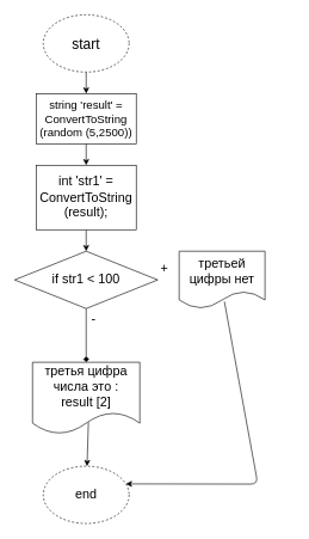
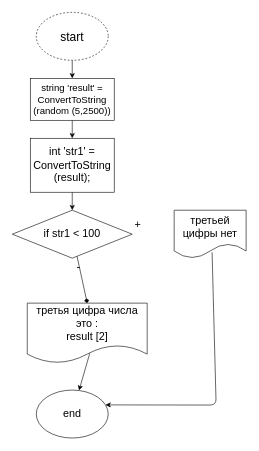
  <mxCell id="0" />
  <mxCell id="1" parent="0" />
  <mxCell id="2" value="" style="edgeStyle=none;html=1;fontSize=20;" edge="1" parent="1" source="3" target="5"><mxGeometry relative="1" as="geometry" /></mxCell>
  <mxCell id="3" value="start" style="ellipse;whiteSpace=wrap;html=1;fontSize=20;dashed=1;" vertex="1" parent="1"><mxGeometry x="60" width="120" height="80" as="geometry" y="20" /></mxCell>
  <mxCell id="4" style="edgeStyle=none;html=1;exitX=0.5;exitY=1;exitDx=0;exitDy=0;entryX=0.5;entryY=0;entryDx=0;entryDy=0;fontSize=16;" edge="1" parent="1" source="5" target="7"><mxGeometry relative="1" as="geometry" /></mxCell>
  <mxCell id="5" value="string 'result' = ConvertToString (random (5,2500))" style="whiteSpace=wrap;html=1;fontSize=16;" vertex="1" parent="1"><mxGeometry x="50" y="130" width="140" height="70" as="geometry" /></mxCell>
  <mxCell id="6" style="edgeStyle=none;html=1;exitX=0.5;exitY=1;exitDx=0;exitDy=0;fontSize=18;entryX=0.5;entryY=0;entryDx=0;entryDy=0;" edge="1" parent="1" source="7" target="9"><mxGeometry relative="1" as="geometry"><mxPoint x="120" y="340" as="targetPoint" /></mxGeometry></mxCell>
  <mxCell id="7" value="int 'str1' = ConvertToString&lt;br style=&quot;font-size: 18px&quot;&gt;(result);" style="rounded=0;whiteSpace=wrap;html=1;fontSize=18;" vertex="1" parent="1"><mxGeometry x="50" y="230" width="140" height="90" as="geometry" /></mxCell>
  <mxCell id="8" value="" style="edgeStyle=none;html=1;fontSize=18;entryX=0.5;entryY=0;entryDx=0;entryDy=0;endArrow=diamond;" edge="1" parent="1" source="9" target="12"><mxGeometry relative="1" as="geometry"><mxPoint x="120" y="460" as="targetPoint" /></mxGeometry></mxCell>
  <mxCell id="9" value="if str1 &amp;lt; 100" style="rhombus;whiteSpace=wrap;html=1;fontSize=18;" vertex="1" parent="1"><mxGeometry x="20" y="350" width="200" height="80" as="geometry" /></mxCell>
  <mxCell id="10" value="+" style="text;html=1;align=center;verticalAlign=middle;resizable=0;points=[];autosize=1;strokeColor=none;fillColor=none;fontSize=18;" vertex="1" parent="1"><mxGeometry x="214" y="360" width="30" height="30" as="geometry" /></mxCell>
- <mxCell id="11" value="третьей цифры нет" style="shape=document;whiteSpace=wrap;html=1;boundedLbl=1;fontSize=18;" vertex="1" parent="1"><mxGeometry x="250" y="350" width="120" height="80" as="geometry" /></mxCell>
- <mxCell id="12" value="третья цифра числа это :&lt;br&gt;result [2]" style="shape=document;whiteSpace=wrap;html=1;boundedLbl=1;fontSize=18;" vertex="1" parent="1"><mxGeometry x="45" y="505" width="150" height="100" as="geometry" /></mxCell>
+ <mxCell id="11" value="третьей цифры нет" style="shape=document;whiteSpace=wrap;html=1;boundedLbl=1;fontSize=18;" vertex="1" parent="1"><mxGeometry x="290" y="350" width="120" height="80" as="geometry" /></mxCell>
+ <mxCell id="12" value="третья цифра числа это :&lt;br&gt;result [2]" style="shape=document;whiteSpace=wrap;html=1;boundedLbl=1;fontSize=18;" vertex="1" parent="1"><mxGeometry x="45" y="505" width="200" height="100" as="geometry" /></mxCell>
  <mxCell id="13" value="" style="endArrow=classic;html=1;fontSize=18;exitX=0.527;exitY=0.878;exitDx=0;exitDy=0;exitPerimeter=0;entryX=0.962;entryY=0.309;entryDx=0;entryDy=0;entryPerimeter=0;" edge="1" parent="1" source="11" target="15"><mxGeometry width="50" height="50" relative="1" as="geometry"><mxPoint x="240" y="570" as="sourcePoint" /><mxPoint x="220" y="760" as="targetPoint" /><Array as="points"><mxPoint x="360" y="675" /></Array></mxGeometry></mxCell>
  <mxCell id="14" value="" style="endArrow=classic;html=1;fontSize=18;exitX=0.521;exitY=0.838;exitDx=0;exitDy=0;exitPerimeter=0;" edge="1" parent="1" source="12" target="15"><mxGeometry width="50" height="50" relative="1" as="geometry"><mxPoint x="373.24" y="420.24" as="sourcePoint" /><mxPoint x="123" y="740" as="targetPoint" /></mxGeometry></mxCell>
- <mxCell id="15" value="end" style="ellipse;whiteSpace=wrap;html=1;fontSize=18;dashed=1;" vertex="1" parent="1"><mxGeometry x="60" y="650" width="120" height="80" as="geometry" /></mxCell>
+ <mxCell id="15" value="end" style="ellipse;whiteSpace=wrap;html=1;fontSize=18;" vertex="1" parent="1"><mxGeometry x="60" y="650" width="120" height="80" as="geometry" /></mxCell>
  <mxCell id="16" value="-" style="text;html=1;align=center;verticalAlign=middle;resizable=0;points=[];autosize=1;strokeColor=none;fillColor=none;fontSize=18;" vertex="1" parent="1"><mxGeometry x="120" y="430" width="20" height="30" as="geometry" /></mxCell>
